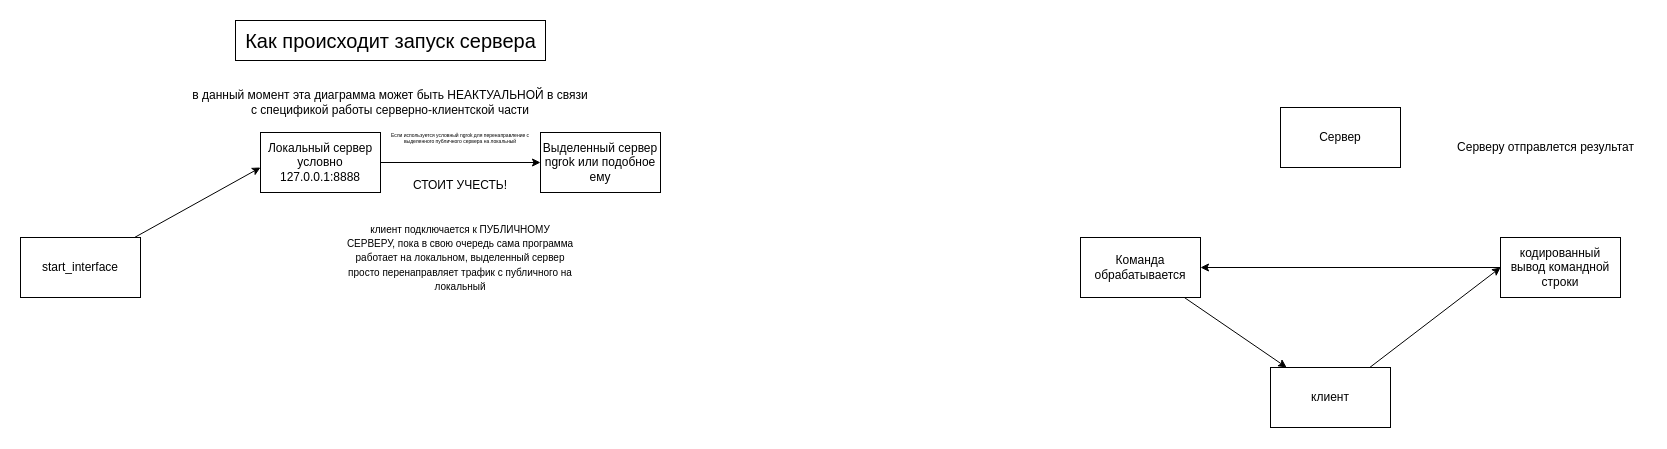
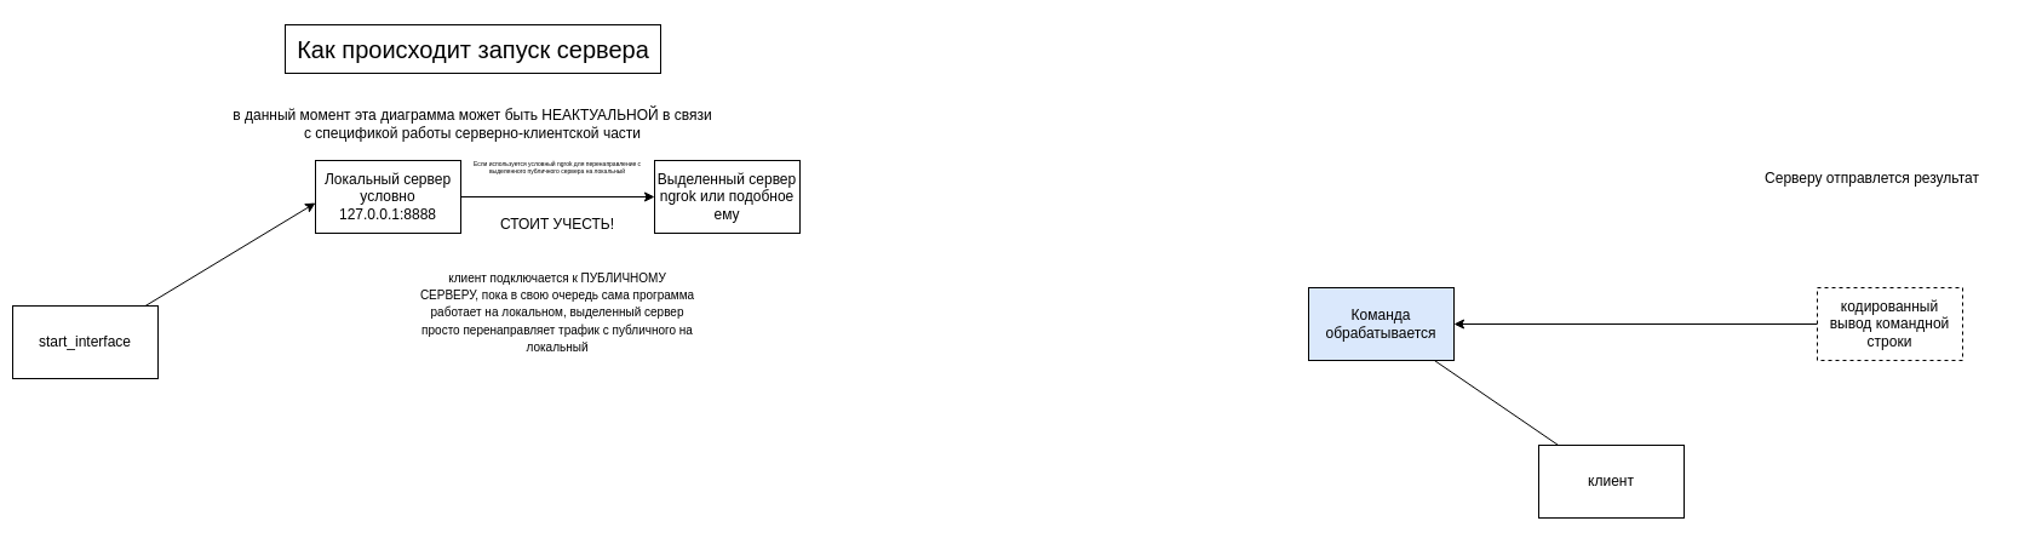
  <mxCell id="0" />
  <mxCell id="1" parent="0" />
- <mxCell id="2" value="Сервер" style="rounded=0;whiteSpace=wrap;html=1;" vertex="1" parent="1"><mxGeometry x="1280" y="107" width="120" height="60" as="geometry" /></mxCell>
- <mxCell id="3" style="edgeStyle=none;html=1;entryX=0;entryY=0.5;entryDx=0;entryDy=0;" edge="1" parent="1" source="4" target="8"><mxGeometry relative="1" as="geometry"><mxPoint x="1500" y="287" as="targetPoint" /></mxGeometry></mxCell>
  <mxCell id="4" value="клиент" style="rounded=0;whiteSpace=wrap;html=1;" vertex="1" parent="1"><mxGeometry x="1270" y="367" width="120" height="60" as="geometry" /></mxCell>
- <mxCell id="5" style="edgeStyle=none;html=1;" edge="1" parent="1" source="6" target="4"><mxGeometry relative="1" as="geometry" /></mxCell>
- <mxCell id="6" value="Команда обрабатывается" style="whiteSpace=wrap;html=1;" vertex="1" parent="1"><mxGeometry x="1080" y="237" width="120" height="60" as="geometry" /></mxCell>
+ <mxCell id="5" style="edgeStyle=none;html=1;endArrow=none;" edge="1" parent="1" source="6" target="4"><mxGeometry relative="1" as="geometry" /></mxCell>
+ <mxCell id="6" value="Команда обрабатывается" style="whiteSpace=wrap;html=1;fillColor=#dae8fc;" vertex="1" parent="1"><mxGeometry x="1080" y="237" width="120" height="60" as="geometry" /></mxCell>
  <mxCell id="7" style="edgeStyle=none;html=1;" edge="1" parent="1" source="8" target="6"><mxGeometry relative="1" as="geometry" /></mxCell>
- <mxCell id="8" value="кодированный вывод командной строки" style="whiteSpace=wrap;html=1;" vertex="1" parent="1"><mxGeometry x="1500" y="237" width="120" height="60" as="geometry" /></mxCell>
+ <mxCell id="8" value="кодированный вывод командной строки" style="whiteSpace=wrap;html=1;dashed=1;" vertex="1" parent="1"><mxGeometry x="1500" y="237" width="120" height="60" as="geometry" /></mxCell>
  <mxCell id="9" value="Серверу отправлется результат" style="text;html=1;align=center;verticalAlign=middle;resizable=0;points=[];autosize=1;strokeColor=none;fillColor=none;" vertex="1" parent="1"><mxGeometry x="1445" y="132" width="200" height="30" as="geometry" /></mxCell>
  <mxCell id="10" style="edgeStyle=none;html=1;" edge="1" parent="1" source="11"><mxGeometry relative="1" as="geometry"><mxPoint x="260" y="167" as="targetPoint" /></mxGeometry></mxCell>
- <mxCell id="11" value="start_interface" style="whiteSpace=wrap;html=1;" vertex="1" parent="1"><mxGeometry x="20" y="237" width="120" height="60" as="geometry" /></mxCell>
+ <mxCell id="11" value="start_interface" style="whiteSpace=wrap;html=1;" vertex="1" parent="1"><mxGeometry x="10" y="252" width="120" height="60" as="geometry" /></mxCell>
  <mxCell id="12" value="Как происходит запуск сервера" style="text;html=1;align=center;verticalAlign=middle;resizable=0;points=[];autosize=1;strokeColor=default;fillColor=none;fontSize=20;" vertex="1" parent="1"><mxGeometry x="235" y="20" width="310" height="40" as="geometry" /></mxCell>
  <mxCell id="13" style="edgeStyle=none;html=1;" edge="1" parent="1" source="14"><mxGeometry relative="1" as="geometry"><mxPoint x="540" y="162" as="targetPoint" /></mxGeometry></mxCell>
  <mxCell id="14" value="Локальный сервер&lt;div&gt;условно 127.0.0.1:8888&lt;/div&gt;" style="whiteSpace=wrap;html=1;" vertex="1" parent="1"><mxGeometry x="260" y="132" width="120" height="60" as="geometry" /></mxCell>
  <mxCell id="15" value="Выделенный сервер&lt;div&gt;ngrok или подобное ему&lt;/div&gt;" style="whiteSpace=wrap;html=1;" vertex="1" parent="1"><mxGeometry x="540" y="132" width="120" height="60" as="geometry" /></mxCell>
  <mxCell id="16" value="Если используется условный ngrok для перенаправление с выделенного публичного сервера на локальный" style="text;html=1;align=center;verticalAlign=middle;whiteSpace=wrap;rounded=0;fontSize=5;" vertex="1" parent="1"><mxGeometry x="380" y="122" width="160" height="30" as="geometry" /></mxCell>
  <mxCell id="17" value="СТОИТ УЧЕСТЬ!&lt;div&gt;&lt;br&gt;&lt;/div&gt;" style="text;html=1;align=center;verticalAlign=middle;whiteSpace=wrap;rounded=0;" vertex="1" parent="1"><mxGeometry x="390" y="177" width="140" height="30" as="geometry" /></mxCell>
  <mxCell id="18" value="&lt;span style=&quot;font-size: 10px;&quot;&gt;клиент подключается к ПУБЛИЧНОМУ СЕРВЕРУ, пока в свою очередь сама программа работает на локальном, выделенный сервер просто перенаправляет трафик с публичного на локальный&lt;/span&gt;" style="text;html=1;align=center;verticalAlign=middle;whiteSpace=wrap;rounded=0;" vertex="1" parent="1"><mxGeometry x="345" y="197" width="230" height="120" as="geometry" /></mxCell>
  <mxCell id="19" value="в данный момент эта диаграмма может быть НЕАКТУАЛЬНОЙ в связи с спецификой работы серверно-клиентской части" style="text;html=1;align=center;verticalAlign=middle;whiteSpace=wrap;rounded=0;" vertex="1" parent="1"><mxGeometry x="190" y="87" width="400" height="30" as="geometry" /></mxCell>
